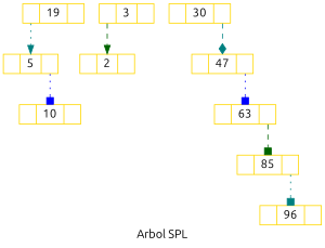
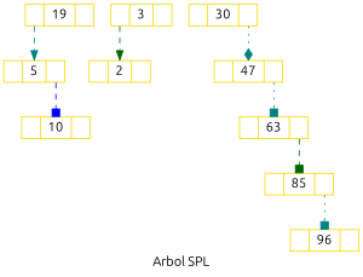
  digraph {
    fontname=Ubuntu
    label="Arbol SPL"
    node [color=gold fontname=Ubuntu shape=record]
    edge [arrowhead=box color=teal fontname=Ubuntu headport=f splines=ortho style=dashed tailport=der]
    n1 [height=.1 label="<izq> |<f> 19 | <der>"]
    n2 [height=.1 label="<izq> |<f> 5 | <der>"]
    n3 [height=.1 label="<izq> |<f> 10 | <der>"]
    n4 [height=.1 label="<izq> |<f> 3 | <der>"]
    n5 [height=.1 label="<izq> |<f> 2 | <der>"]
    n6 [height=.1 label="<izq> |<f> 30 | <der>"]
    n7 [height=.1 label="<izq> |<f> 47 | <der>"]
    n8 [height=.1 label="<izq> |<f> 63 | <der>"]
    n9 [height=.1 label="<izq> |<f> 85 | <der>"]
    n10 [height=.1 label="<izq> |<f> 96 | <der>"]
-   n1 -> n2 [arrowhead=normal style=dotted tailport=izq]
-   n2 -> n3 [color=blue style=dotted]
+   n1 -> n2 [arrowhead=normal tailport=izq]
+   n2 -> n3 [color=blue]
    n4 -> n5 [arrowhead=normal color=darkgreen tailport=izq]
-   n6 -> n7 [arrowhead=diamond]
-   n7 -> n8 [color=blue style=dotted]
+   n6 -> n7 [arrowhead=diamond style=dotted]
+   n7 -> n8 [style=dotted]
    n8 -> n9 [color=darkgreen]
    n9 -> n10 [style=dotted]
  }
